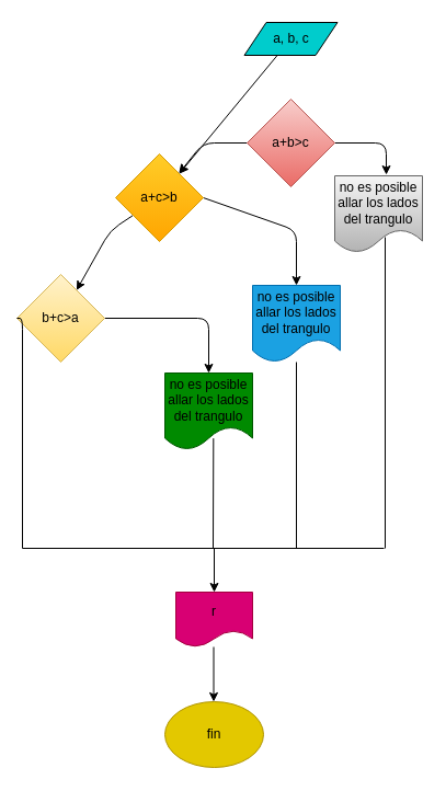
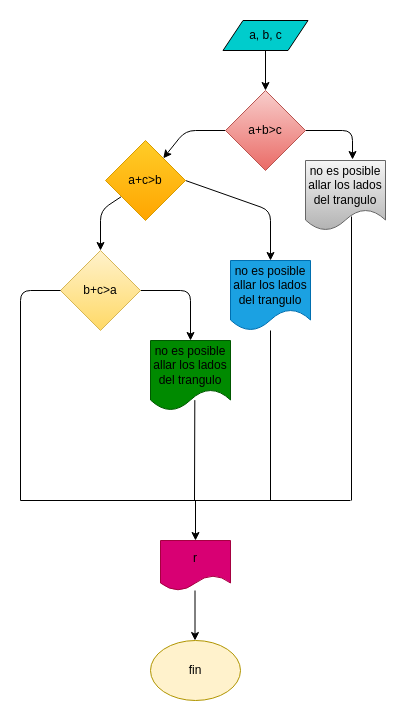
  <mxCell id="0" />
  <mxCell id="1" parent="0" />
- <mxCell id="2" value="" style="edgeStyle=none;html=1;" parent="1" source="3" target="9" edge="1"><mxGeometry relative="1" as="geometry" /></mxCell>
+ <mxCell id="2" value="" style="edgeStyle=none;html=1;" parent="1" source="3" target="6" edge="1"><mxGeometry relative="1" as="geometry" /></mxCell>
  <mxCell id="3" value="&lt;font color=&quot;#000000&quot;&gt;a, b, c&lt;/font&gt;" style="shape=parallelogram;perimeter=parallelogramPerimeter;whiteSpace=wrap;html=1;fixedSize=1;fillColor=#00CCCC;" parent="1" vertex="1"><mxGeometry x="222.5" y="20" width="85" height="30" as="geometry" /></mxCell>
  <mxCell id="4" value="" style="edgeStyle=none;html=1;" parent="1" source="6" target="9" edge="1"><mxGeometry relative="1" as="geometry"><Array as="points"><mxPoint x="185" y="130" /></Array></mxGeometry></mxCell>
  <mxCell id="5" style="edgeStyle=none;html=1;exitX=1;exitY=0.5;exitDx=0;exitDy=0;entryX=0.588;entryY=-0.014;entryDx=0;entryDy=0;entryPerimeter=0;" parent="1" source="6" target="12" edge="1"><mxGeometry relative="1" as="geometry"><Array as="points"><mxPoint x="352" y="130" /></Array></mxGeometry></mxCell>
  <mxCell id="6" value="&lt;font color=&quot;#000000&quot;&gt;a+b&amp;gt;c&lt;/font&gt;" style="rhombus;whiteSpace=wrap;html=1;fillColor=#f8cecc;gradientColor=#ea6b66;strokeColor=#b85450;" parent="1" vertex="1"><mxGeometry x="225" y="90" width="80" height="80" as="geometry" /></mxCell>
  <mxCell id="7" value="" style="edgeStyle=none;html=1;" parent="1" source="9" target="11" edge="1"><mxGeometry relative="1" as="geometry"><Array as="points"><mxPoint x="100" y="210" /></Array></mxGeometry></mxCell>
  <mxCell id="8" style="edgeStyle=none;html=1;exitX=1;exitY=0.5;exitDx=0;exitDy=0;entryX=0.5;entryY=0;entryDx=0;entryDy=0;fontColor=#000000;" parent="1" source="9" target="13" edge="1"><mxGeometry relative="1" as="geometry"><Array as="points"><mxPoint x="270" y="210" /></Array></mxGeometry></mxCell>
  <mxCell id="9" value="&lt;font color=&quot;#000000&quot;&gt;a+c&amp;gt;b&lt;/font&gt;" style="rhombus;whiteSpace=wrap;html=1;fillColor=#ffcd28;gradientColor=#ffa500;strokeColor=#d79b00;" parent="1" vertex="1"><mxGeometry x="105" y="140" width="80" height="80" as="geometry" /></mxCell>
  <mxCell id="10" style="edgeStyle=none;html=1;exitX=1;exitY=0.5;exitDx=0;exitDy=0;entryX=0.5;entryY=0;entryDx=0;entryDy=0;fontColor=#000000;" parent="1" source="11" target="14" edge="1"><mxGeometry relative="1" as="geometry"><Array as="points"><mxPoint x="190" y="290" /></Array></mxGeometry></mxCell>
- <mxCell id="11" value="&lt;font color=&quot;#000000&quot;&gt;b+c&amp;gt;a&lt;/font&gt;" style="rhombus;whiteSpace=wrap;html=1;fillColor=#fff2cc;gradientColor=#ffd966;strokeColor=#d6b656;" parent="1" vertex="1"><mxGeometry x="15" y="250" width="80" height="80" as="geometry" /></mxCell>
+ <mxCell id="11" value="&lt;font color=&quot;#000000&quot;&gt;b+c&amp;gt;a&lt;/font&gt;" style="rhombus;whiteSpace=wrap;html=1;fillColor=#fff2cc;gradientColor=#ffd966;strokeColor=#d6b656;" parent="1" vertex="1"><mxGeometry x="60" y="250" width="80" height="80" as="geometry" /></mxCell>
  <mxCell id="12" value="&lt;font color=&quot;#000000&quot;&gt;no es posible allar los lados del trangulo&lt;/font&gt;" style="shape=document;whiteSpace=wrap;html=1;boundedLbl=1;fillColor=#f5f5f5;gradientColor=#b3b3b3;strokeColor=#666666;" parent="1" vertex="1"><mxGeometry x="305" y="160" width="80" height="70" as="geometry" /></mxCell>
  <mxCell id="13" value="&lt;font color=&quot;#000000&quot;&gt;no es posible allar los lados del trangulo&lt;/font&gt;" style="shape=document;whiteSpace=wrap;html=1;boundedLbl=1;fillColor=#1ba1e2;strokeColor=#006EAF;fontColor=#ffffff;" parent="1" vertex="1"><mxGeometry x="230" y="260" width="80" height="70" as="geometry" /></mxCell>
  <mxCell id="14" value="&lt;font color=&quot;#000000&quot;&gt;no es posible allar los lados del trangulo&lt;/font&gt;" style="shape=document;whiteSpace=wrap;html=1;boundedLbl=1;fillColor=#008a00;strokeColor=#005700;fontColor=#ffffff;" parent="1" vertex="1"><mxGeometry x="150" y="340" width="80" height="70" as="geometry" /></mxCell>
  <mxCell id="15" value="" style="endArrow=none;html=1;fontColor=#000000;" parent="1" edge="1"><mxGeometry width="50" height="50" relative="1" as="geometry"><mxPoint x="20" y="500" as="sourcePoint" /><mxPoint x="350" y="500" as="targetPoint" /></mxGeometry></mxCell>
  <mxCell id="16" value="" style="endArrow=none;html=1;fontColor=#000000;entryX=0.575;entryY=0.8;entryDx=0;entryDy=0;entryPerimeter=0;" parent="1" target="12" edge="1"><mxGeometry width="50" height="50" relative="1" as="geometry"><mxPoint x="351" y="500" as="sourcePoint" /><mxPoint x="385" y="280" as="targetPoint" /></mxGeometry></mxCell>
  <mxCell id="17" value="" style="endArrow=none;html=1;fontColor=#000000;entryX=0.554;entryY=0.852;entryDx=0;entryDy=0;entryPerimeter=0;" parent="1" target="14" edge="1"><mxGeometry width="50" height="50" relative="1" as="geometry"><mxPoint x="194" y="500" as="sourcePoint" /><mxPoint x="160" y="440" as="targetPoint" /><Array as="points" /></mxGeometry></mxCell>
  <mxCell id="18" value="" style="endArrow=none;html=1;fontColor=#000000;" parent="1" target="13" edge="1"><mxGeometry width="50" height="50" relative="1" as="geometry"><mxPoint x="270" y="500" as="sourcePoint" /><mxPoint x="160" y="440" as="targetPoint" /></mxGeometry></mxCell>
  <mxCell id="19" value="" style="endArrow=none;html=1;fontColor=#000000;entryX=0;entryY=0.5;entryDx=0;entryDy=0;" parent="1" target="11" edge="1"><mxGeometry width="50" height="50" relative="1" as="geometry"><mxPoint x="20" y="500" as="sourcePoint" /><mxPoint x="30" y="270" as="targetPoint" /><Array as="points"><mxPoint x="20" y="290" /></Array></mxGeometry></mxCell>
  <mxCell id="20" value="&lt;font color=&quot;#000000&quot;&gt;r&lt;/font&gt;" style="shape=document;whiteSpace=wrap;html=1;boundedLbl=1;fontColor=#ffffff;fillColor=#d80073;strokeColor=#A50040;" parent="1" vertex="1"><mxGeometry x="160" y="540" width="70" height="50" as="geometry" /></mxCell>
  <mxCell id="21" value="" style="endArrow=classic;html=1;fontColor=#000000;entryX=0.5;entryY=0;entryDx=0;entryDy=0;" parent="1" target="20" edge="1"><mxGeometry width="50" height="50" relative="1" as="geometry"><mxPoint x="195" y="500" as="sourcePoint" /><mxPoint x="70" y="620" as="targetPoint" /></mxGeometry></mxCell>
  <mxCell id="22" value="" style="endArrow=classic;html=1;fontColor=#000000;" parent="1" edge="1"><mxGeometry width="50" height="50" relative="1" as="geometry"><mxPoint x="194.5" y="590" as="sourcePoint" /><mxPoint x="194.5" y="640" as="targetPoint" /><Array as="points" /></mxGeometry></mxCell>
- <mxCell id="23" value="fin" style="ellipse;whiteSpace=wrap;html=1;fontColor=#000000;fillColor=#e3c800;strokeColor=#B09500;" parent="1" vertex="1"><mxGeometry x="150" y="640" width="90" height="60" as="geometry" /></mxCell>
+ <mxCell id="23" value="fin" style="ellipse;whiteSpace=wrap;html=1;fontColor=#000000;fillColor=#fff2cc;strokeColor=#B09500;" parent="1" vertex="1"><mxGeometry x="150" y="640" width="90" height="60" as="geometry" /></mxCell>
